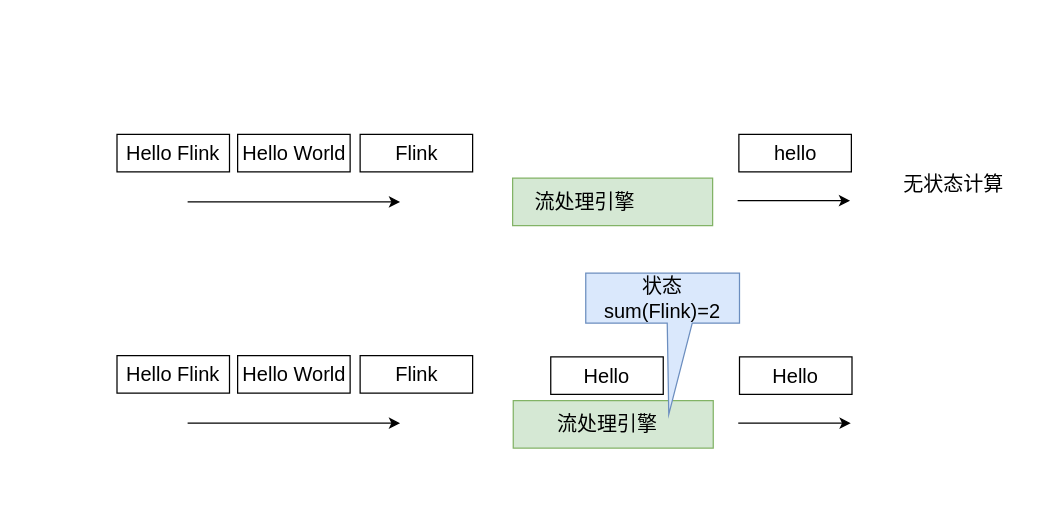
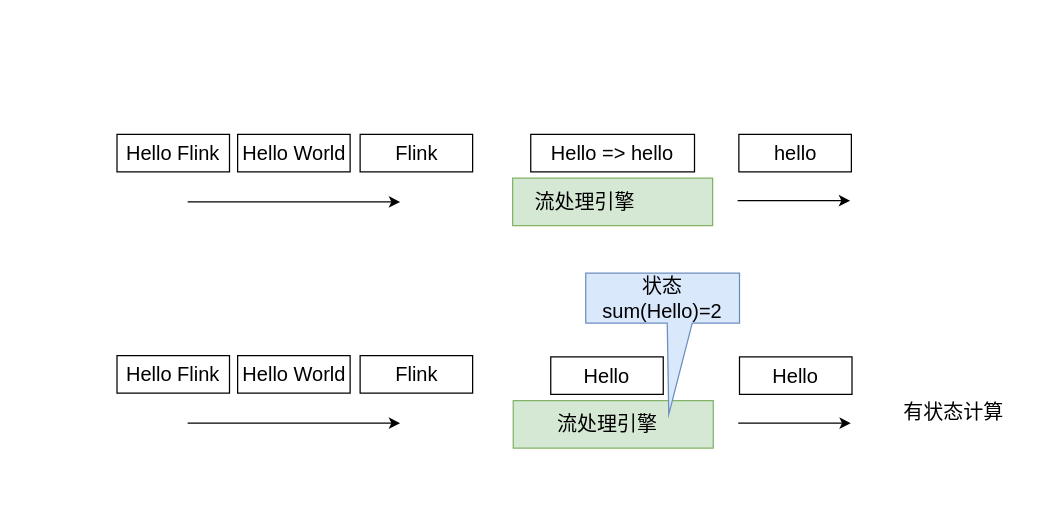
  <mxCell id="0" />
  <mxCell id="1" parent="0" />
  <mxCell id="2" value="" style="rounded=0;whiteSpace=wrap;html=1;fontSize=16;strokeColor=none;" parent="1" vertex="1"><mxGeometry x="20" width="797" height="370" as="geometry" y="20" /></mxCell>
  <mxCell id="3" value="" style="rounded=0;whiteSpace=wrap;html=1;fontSize=16;fillColor=#d5e8d4;strokeColor=#82b366;" parent="1" vertex="1"><mxGeometry x="410" y="320" width="160" height="38" as="geometry" /></mxCell>
  <mxCell id="4" value="流处理引擎" style="text;html=1;resizable=0;autosize=1;align=center;verticalAlign=middle;points=[];fillColor=none;strokeColor=none;rounded=0;fontSize=16;" parent="1" vertex="1"><mxGeometry x="435" y="329" width="100" height="20" as="geometry" /></mxCell>
  <mxCell id="5" value="" style="endArrow=classic;html=1;" parent="1" edge="1"><mxGeometry width="50" height="50" relative="1" as="geometry"><mxPoint x="590" y="338" as="sourcePoint" /><mxPoint x="680" y="338" as="targetPoint" /></mxGeometry></mxCell>
- <mxCell id="6" value="状态&lt;br&gt;sum(Flink)=2" style="shape=callout;whiteSpace=wrap;html=1;perimeter=calloutPerimeter;fontSize=16;size=73;position=0.53;position2=0.54;fillColor=#dae8fc;strokeColor=#6c8ebf;" parent="1" vertex="1"><mxGeometry x="468" y="218" width="123" height="113" as="geometry" /></mxCell>
+ <mxCell id="6" value="状态&lt;br&gt;sum(Hello)=2" style="shape=callout;whiteSpace=wrap;html=1;perimeter=calloutPerimeter;fontSize=16;size=73;position=0.53;position2=0.54;fillColor=#dae8fc;strokeColor=#6c8ebf;" parent="1" vertex="1"><mxGeometry x="468" y="218" width="123" height="113" as="geometry" /></mxCell>
  <mxCell id="7" value="Hello" style="rounded=0;whiteSpace=wrap;html=1;fontSize=16;" parent="1" vertex="1"><mxGeometry x="440" y="285" width="90" height="30" as="geometry" /></mxCell>
  <mxCell id="8" value="Hello" style="rounded=0;whiteSpace=wrap;html=1;fontSize=16;" parent="1" vertex="1"><mxGeometry x="591" y="285" width="90" height="30" as="geometry" /></mxCell>
  <mxCell id="9" value="" style="endArrow=classic;html=1;" edge="1" parent="1"><mxGeometry width="50" height="50" relative="1" as="geometry"><mxPoint x="149.5" y="161" as="sourcePoint" /><mxPoint x="319.5" y="161" as="targetPoint" /><Array as="points"><mxPoint x="239.5" y="161" /></Array></mxGeometry></mxCell>
  <mxCell id="10" value="Hello Flink" style="rounded=0;whiteSpace=wrap;html=1;fontSize=16;" vertex="1" parent="1"><mxGeometry x="93" y="107" width="90" height="30" as="geometry" /></mxCell>
  <mxCell id="11" value="" style="rounded=0;whiteSpace=wrap;html=1;fontSize=16;fillColor=#d5e8d4;strokeColor=#82b366;" vertex="1" parent="1"><mxGeometry x="409.5" y="142" width="160" height="38" as="geometry" /></mxCell>
  <mxCell id="12" value="流处理引擎" style="text;html=1;resizable=0;autosize=1;align=center;verticalAlign=middle;points=[];fillColor=none;strokeColor=none;rounded=0;fontSize=16;" vertex="1" parent="1"><mxGeometry x="417" y="151" width="100" height="20" as="geometry" /></mxCell>
  <mxCell id="13" value="" style="endArrow=classic;html=1;" edge="1" parent="1"><mxGeometry width="50" height="50" relative="1" as="geometry"><mxPoint x="589.5" y="160" as="sourcePoint" /><mxPoint x="679.5" y="160" as="targetPoint" /></mxGeometry></mxCell>
  <mxCell id="14" value="Hello World" style="rounded=0;whiteSpace=wrap;html=1;fontSize=16;" vertex="1" parent="1"><mxGeometry x="189.5" y="107" width="90" height="30" as="geometry" /></mxCell>
  <mxCell id="15" value="Flink" style="rounded=0;whiteSpace=wrap;html=1;fontSize=16;" vertex="1" parent="1"><mxGeometry x="287.5" y="107" width="90" height="30" as="geometry" /></mxCell>
+ <mxCell id="16" value="Hello =&amp;gt; hello" style="rounded=0;whiteSpace=wrap;html=1;fontSize=16;" vertex="1" parent="1"><mxGeometry x="424" y="107" width="131" height="30" as="geometry" /></mxCell>
  <mxCell id="17" value="hello" style="rounded=0;whiteSpace=wrap;html=1;fontSize=16;" vertex="1" parent="1"><mxGeometry x="590.5" y="107" width="90" height="30" as="geometry" /></mxCell>
- <mxCell id="18" value="无状态计算" style="text;html=1;strokeColor=none;fillColor=none;align=center;verticalAlign=middle;whiteSpace=wrap;rounded=0;fontSize=16;" vertex="1" parent="1"><mxGeometry x="715" y="137" width="95" height="20" as="geometry" /></mxCell>
+ <mxCell id="19" value="有状态计算" style="text;html=1;strokeColor=none;fillColor=none;align=center;verticalAlign=middle;whiteSpace=wrap;rounded=0;fontSize=16;" vertex="1" parent="1"><mxGeometry x="715" y="319" width="95" height="20" as="geometry" /></mxCell>
  <mxCell id="20" value="" style="endArrow=classic;html=1;" edge="1" parent="1"><mxGeometry width="50" height="50" relative="1" as="geometry"><mxPoint x="149.5" y="338" as="sourcePoint" /><mxPoint x="319.5" y="338" as="targetPoint" /><Array as="points"><mxPoint x="239.5" y="338" /></Array></mxGeometry></mxCell>
  <mxCell id="21" value="Hello Flink" style="rounded=0;whiteSpace=wrap;html=1;fontSize=16;" vertex="1" parent="1"><mxGeometry x="93" y="284" width="90" height="30" as="geometry" /></mxCell>
  <mxCell id="22" value="Hello World" style="rounded=0;whiteSpace=wrap;html=1;fontSize=16;" vertex="1" parent="1"><mxGeometry x="189.5" y="284" width="90" height="30" as="geometry" /></mxCell>
  <mxCell id="23" value="Flink" style="rounded=0;whiteSpace=wrap;html=1;fontSize=16;" vertex="1" parent="1"><mxGeometry x="287.5" y="284" width="90" height="30" as="geometry" /></mxCell>
